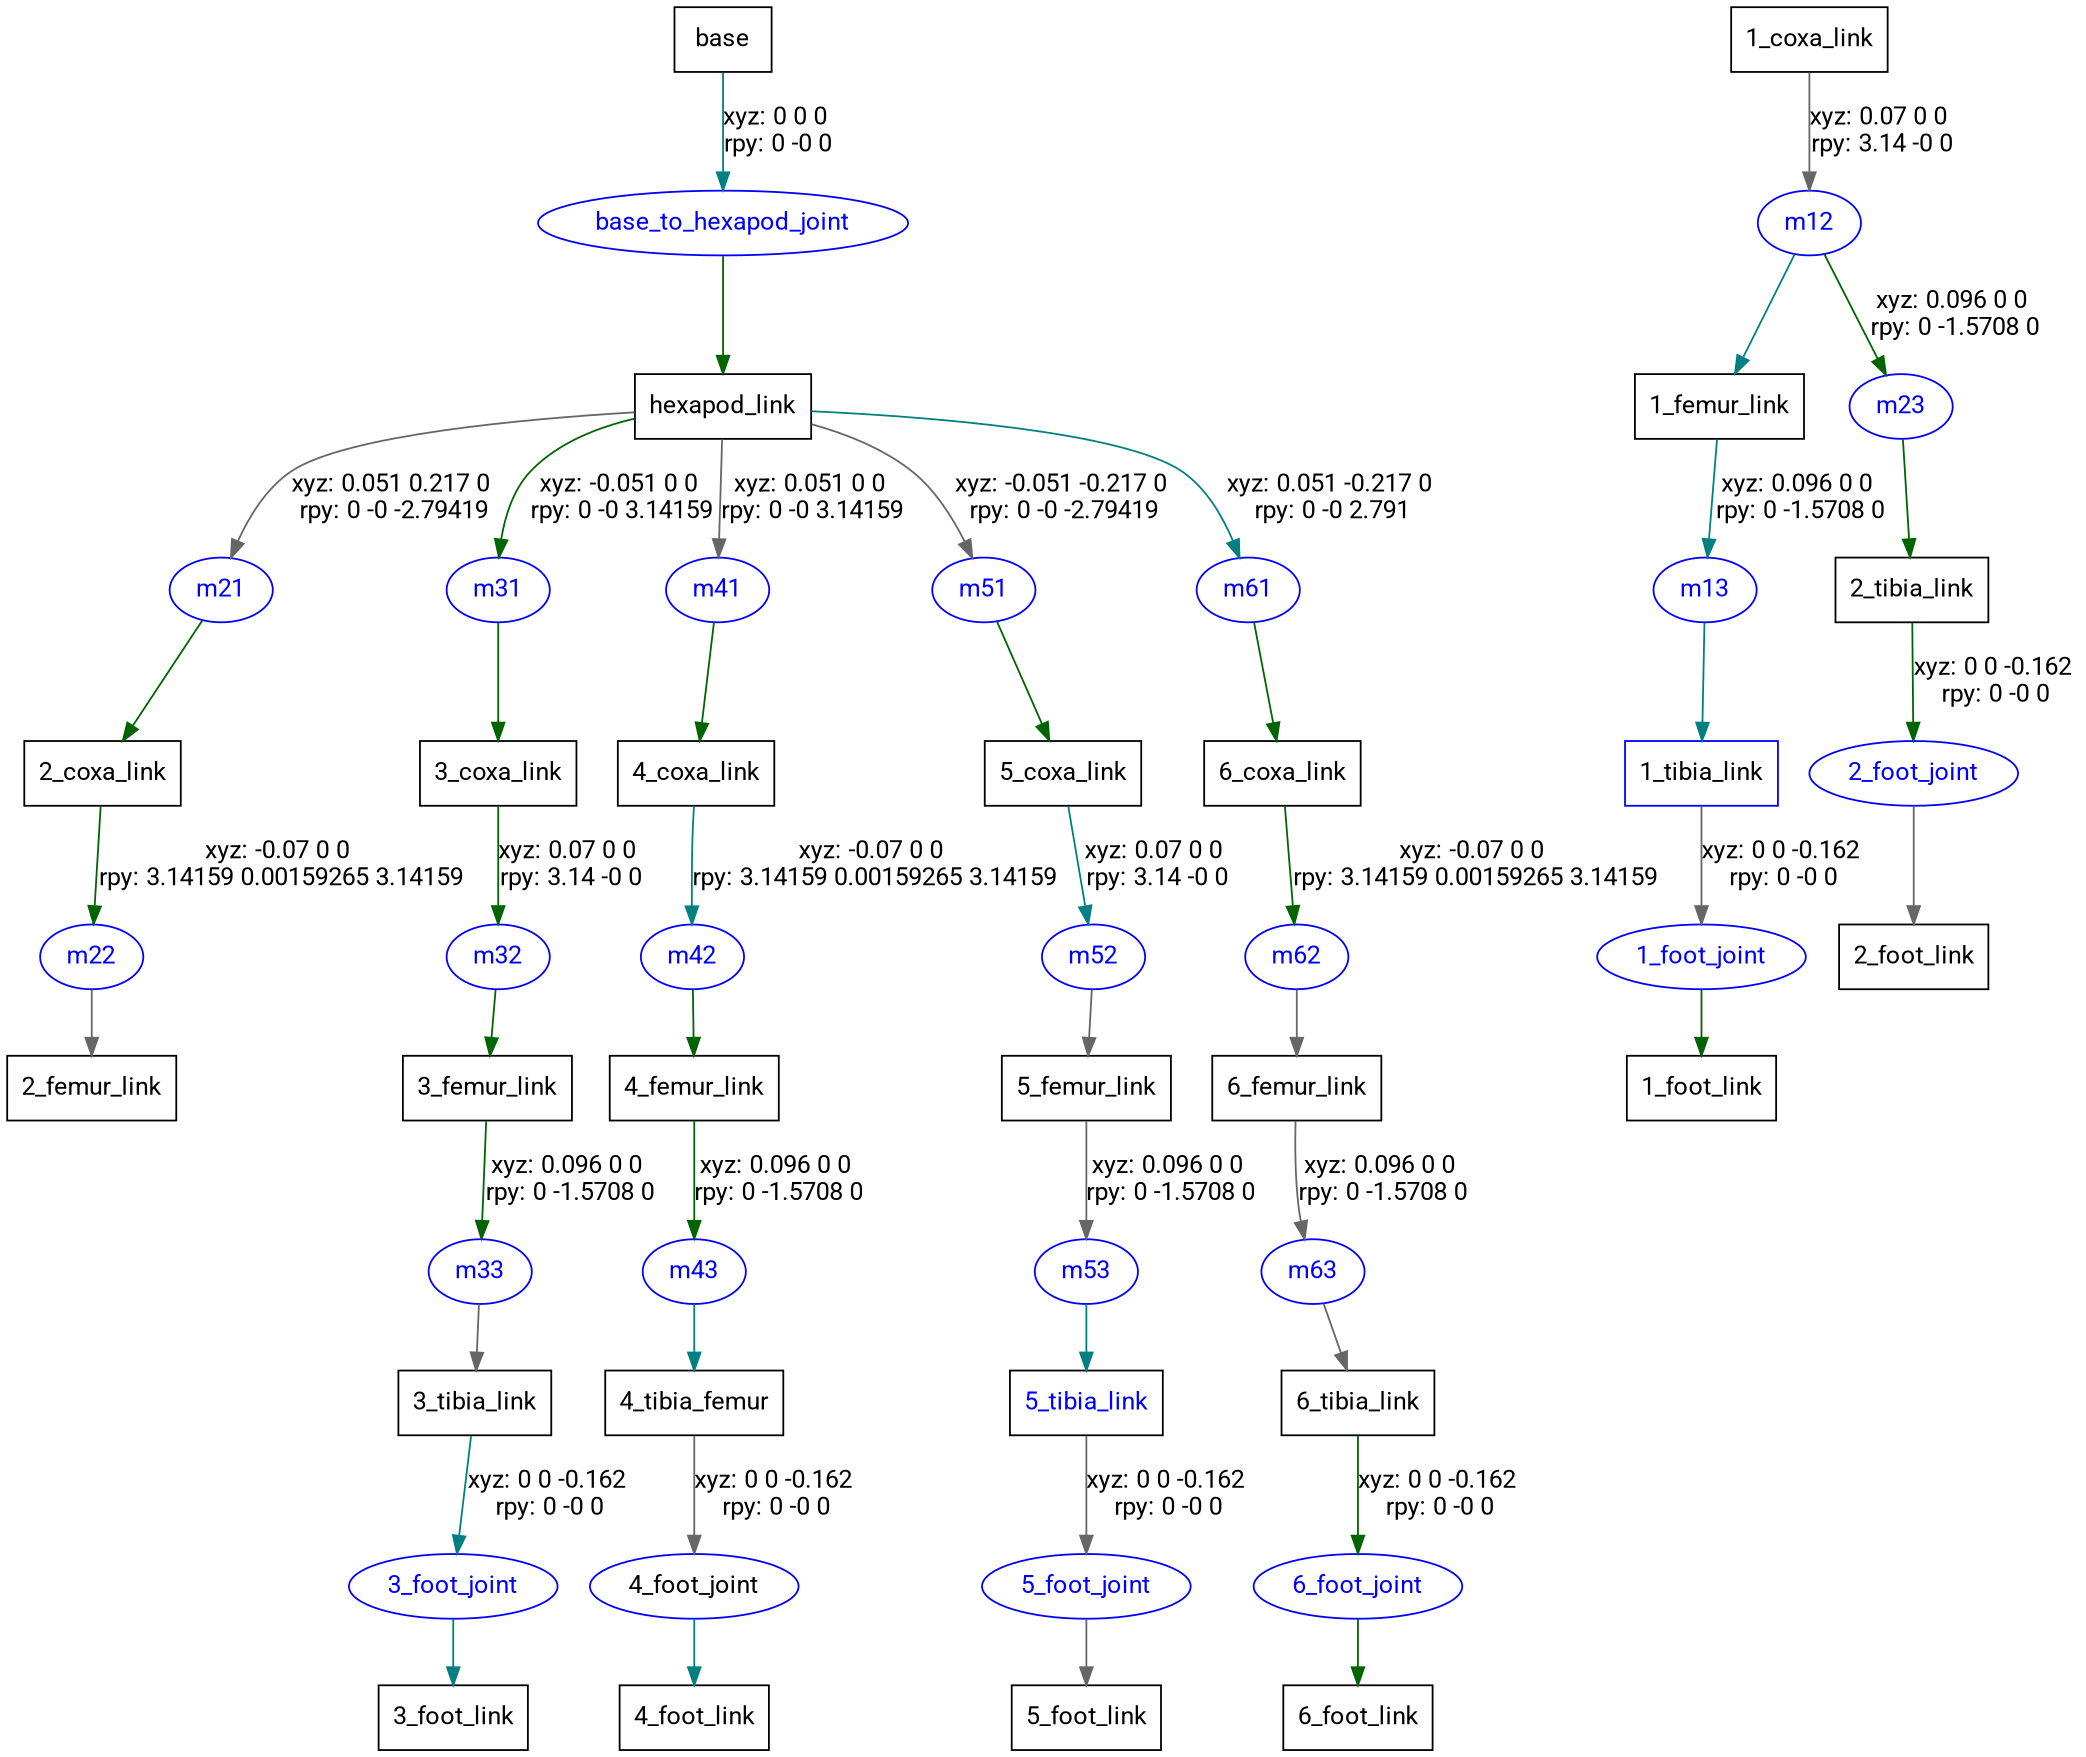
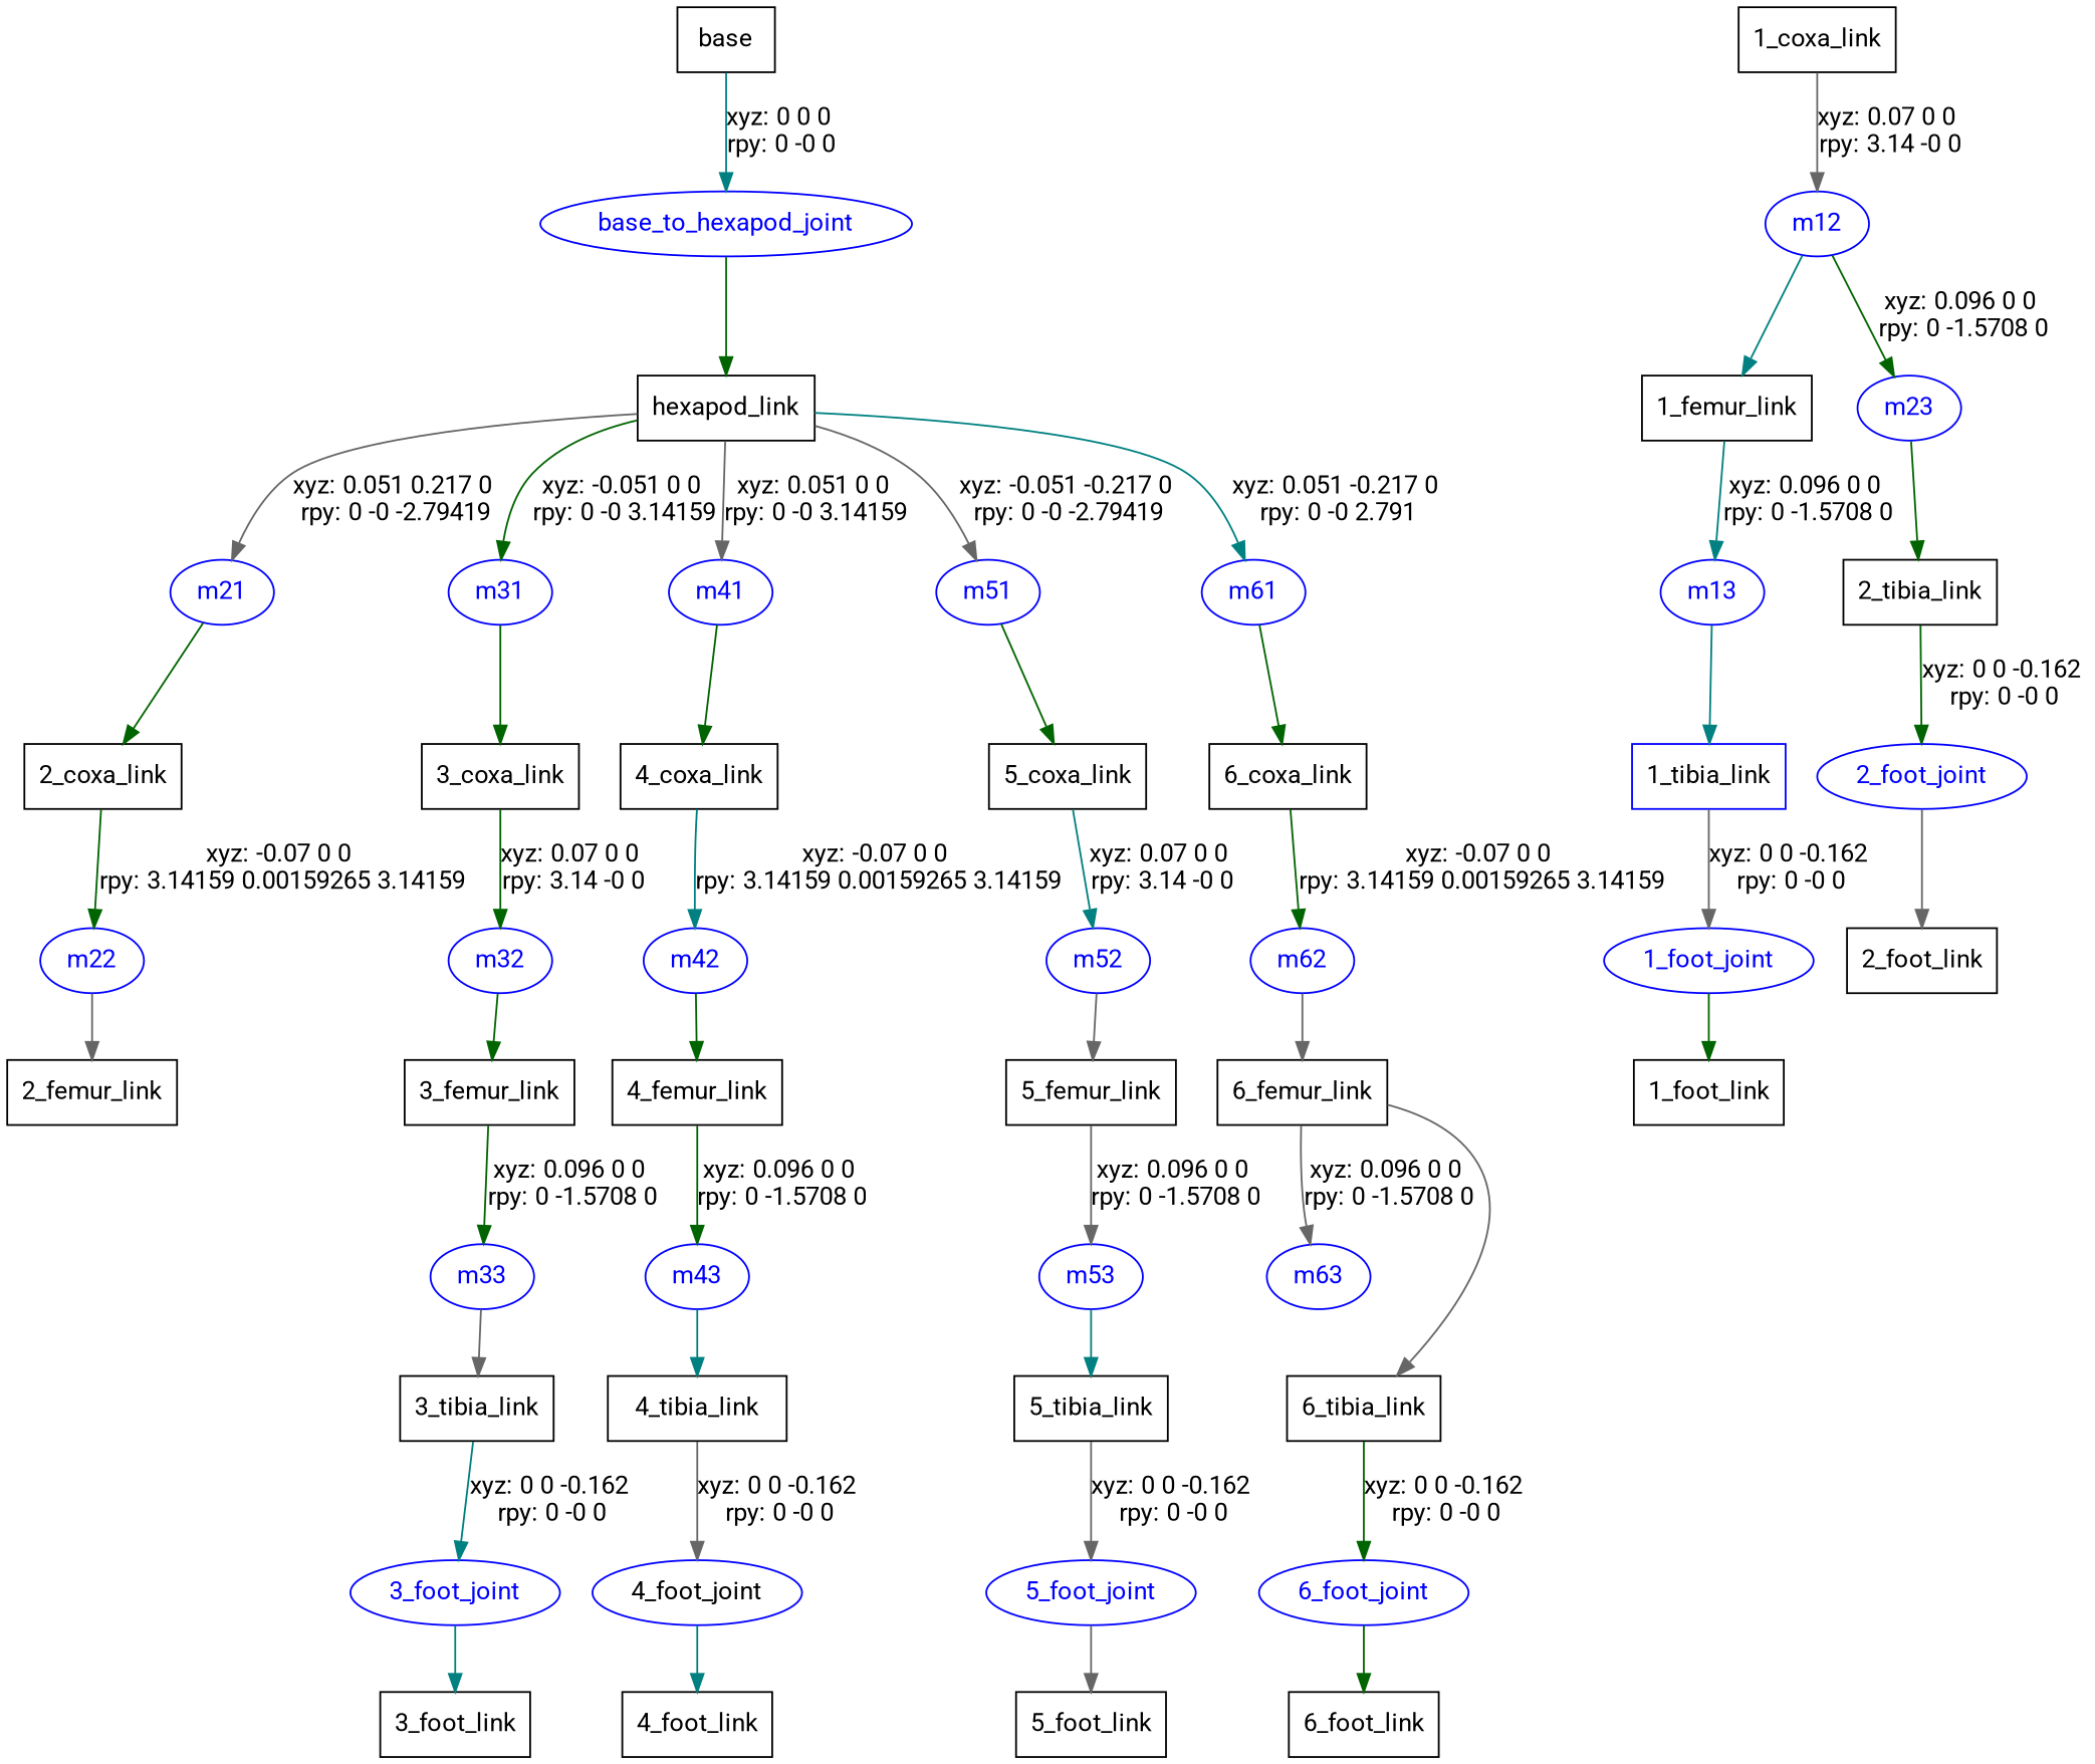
  digraph {
    fontname=Roboto
    node [fontname=Roboto shape=box]
    edge [color=darkgreen fontname=Roboto]
    n1 [label=base]
    base_to_hexapod_joint [color=blue fontcolor=blue shape=ellipse]
    n3 [label=hexapod_link]
    m21 [color=blue fontcolor=blue shape=ellipse]
    m31 [color=blue fontcolor=blue shape=ellipse]
    m41 [color=blue fontcolor=blue shape=ellipse]
    m51 [color=blue fontcolor=blue shape=ellipse]
    m61 [color=blue fontcolor=blue shape=ellipse]
    n9 [label="2_coxa_link"]
    n10 [label="3_coxa_link"]
    n11 [label="4_coxa_link"]
    n12 [label="5_coxa_link"]
    n13 [label="6_coxa_link"]
    n14 [label="1_coxa_link"]
    m12 [color=blue fontcolor=blue shape=ellipse]
    n16 [label="1_femur_link"]
    m23 [color=blue fontcolor=blue shape=ellipse]
    m13 [color=blue fontcolor=blue shape=ellipse]
    n19 [color=blue label="1_tibia_link"]
    "1_foot_joint" [color=blue fontcolor=blue shape=ellipse]
    n21 [label="1_foot_link"]
    m22 [color=blue fontcolor=blue shape=ellipse]
    n23 [label="2_femur_link"]
    n24 [label="2_tibia_link"]
    "2_foot_joint" [color=blue fontcolor=blue shape=ellipse]
    n26 [label="2_foot_link"]
    m32 [color=blue fontcolor=blue shape=ellipse]
    n28 [label="3_femur_link"]
    m33 [color=blue fontcolor=blue shape=ellipse]
    n30 [label="3_tibia_link"]
    "3_foot_joint" [color=blue fontcolor=blue shape=ellipse]
    n32 [label="3_foot_link"]
    m42 [color=blue fontcolor=blue shape=ellipse]
    n34 [label="4_femur_link"]
    m43 [color=blue fontcolor=blue shape=ellipse]
-   n36 [label="4_tibia_femur"]
+   n36 [label="4_tibia_link"]
    "4_foot_joint" [color=blue fontcolor=black shape=ellipse]
    n38 [label="4_foot_link"]
    m52 [color=blue fontcolor=blue shape=ellipse]
    n40 [label="5_femur_link"]
    m53 [color=blue fontcolor=blue shape=ellipse]
-   n42 [label="5_tibia_link" fontcolor=blue]
+   n42 [label="5_tibia_link"]
    "5_foot_joint" [color=blue fontcolor=blue shape=ellipse]
    n44 [label="5_foot_link"]
    m62 [color=blue fontcolor=blue shape=ellipse]
    n46 [label="6_femur_link"]
    m63 [color=blue fontcolor=blue shape=ellipse]
    n48 [label="6_tibia_link"]
    "6_foot_joint" [color=blue fontcolor=blue shape=ellipse]
    n50 [label="6_foot_link"]
    n1 -> base_to_hexapod_joint [color=teal label="xyz: 0 0 0 \nrpy: 0 -0 0"]
    base_to_hexapod_joint -> n3
    n3 -> m21 [color=gray40 label="xyz: 0.051 0.217 0 \nrpy: 0 -0 -2.79419"]
    n3 -> m31 [label="xyz: -0.051 0 0 \nrpy: 0 -0 3.14159"]
    n3 -> m41 [color=gray40 label="xyz: 0.051 0 0 \nrpy: 0 -0 3.14159"]
    n3 -> m51 [color=gray40 label="xyz: -0.051 -0.217 0 \nrpy: 0 -0 -2.79419"]
    n3 -> m61 [color=teal label="xyz: 0.051 -0.217 0 \nrpy: 0 -0 2.791"]
    m21 -> n9
    m31 -> n10
    m41 -> n11
    m51 -> n12
    m61 -> n13
    n9 -> m22 [label="xyz: -0.07 0 0 \nrpy: 3.14159 0.00159265 3.14159"]
    n10 -> m32 [label="xyz: 0.07 0 0 \nrpy: 3.14 -0 0"]
    n11 -> m42 [color=teal label="xyz: -0.07 0 0 \nrpy: 3.14159 0.00159265 3.14159"]
    n12 -> m52 [color=teal label="xyz: 0.07 0 0 \nrpy: 3.14 -0 0"]
    n13 -> m62 [label="xyz: -0.07 0 0 \nrpy: 3.14159 0.00159265 3.14159"]
    n14 -> m12 [color=gray40 label="xyz: 0.07 0 0 \nrpy: 3.14 -0 0"]
    m12 -> n16 [color=teal]
    m12 -> m23 [label="xyz: 0.096 0 0 \nrpy: 0 -1.5708 0"]
    n16 -> m13 [color=teal label="xyz: 0.096 0 0 \nrpy: 0 -1.5708 0"]
    m23 -> n24
    m13 -> n19 [color=teal]
    n19 -> "1_foot_joint" [color=gray40 label="xyz: 0 0 -0.162 \nrpy: 0 -0 0"]
    "1_foot_joint" -> n21
    m22 -> n23 [color=gray40]
    n24 -> "2_foot_joint" [label="xyz: 0 0 -0.162 \nrpy: 0 -0 0"]
    "2_foot_joint" -> n26 [color=gray40]
    m32 -> n28
    n28 -> m33 [label="xyz: 0.096 0 0 \nrpy: 0 -1.5708 0"]
    m33 -> n30 [color=gray40]
    n30 -> "3_foot_joint" [color=teal label="xyz: 0 0 -0.162 \nrpy: 0 -0 0"]
    "3_foot_joint" -> n32 [color=teal]
    m42 -> n34
    n34 -> m43 [label="xyz: 0.096 0 0 \nrpy: 0 -1.5708 0"]
    m43 -> n36 [color=teal]
    n36 -> "4_foot_joint" [color=gray40 label="xyz: 0 0 -0.162 \nrpy: 0 -0 0"]
    "4_foot_joint" -> n38 [color=teal]
    m52 -> n40 [color=gray40]
    n40 -> m53 [color=gray40 label="xyz: 0.096 0 0 \nrpy: 0 -1.5708 0"]
    m53 -> n42 [color=teal]
    n42 -> "5_foot_joint" [color=gray40 label="xyz: 0 0 -0.162 \nrpy: 0 -0 0"]
    "5_foot_joint" -> n44 [color=gray40]
    m62 -> n46 [color=gray40]
    n46 -> m63 [color=gray40 label="xyz: 0.096 0 0 \nrpy: 0 -1.5708 0"]
-   m63 -> n48 [color=gray40]
+   n46 -> n48 [color=gray40]
    n48 -> "6_foot_joint" [label="xyz: 0 0 -0.162 \nrpy: 0 -0 0"]
    "6_foot_joint" -> n50
  }
